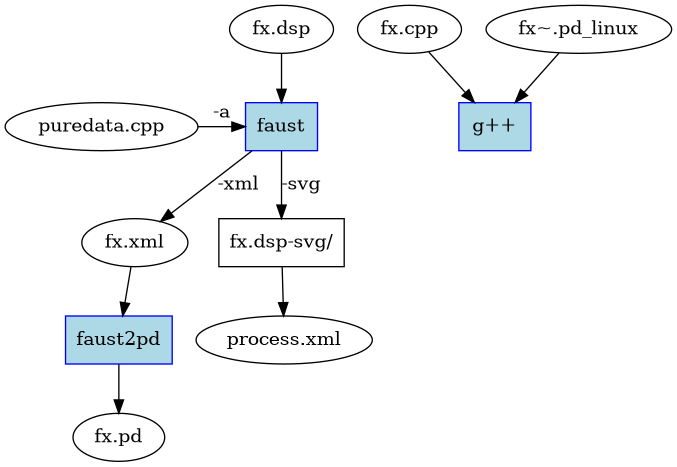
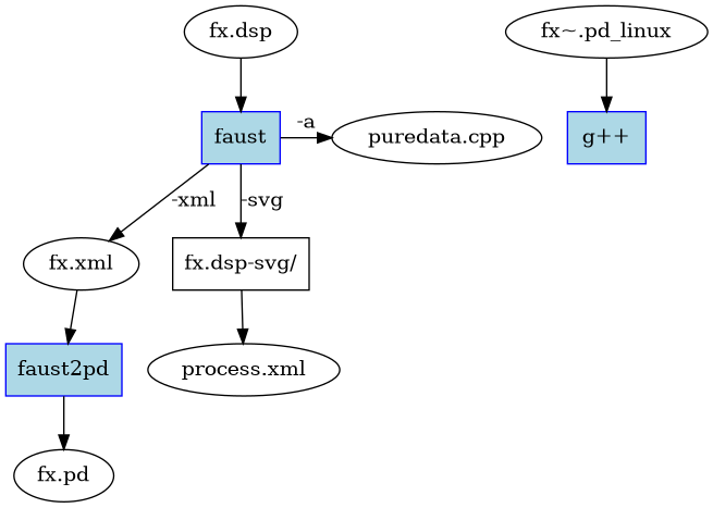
  strict digraph {
    root=dsp
    n1 [label="puredata.cpp"]
    n2 [color=blue fillcolor=lightblue label=faust shape=box style=filled]
    n3 [label="fx.xml"]
    n4 [label="fx.dsp-svg/" shape=box]
    n5 [label="fx.dsp"]
-   n6 [label="fx.cpp"]
    n7 [color=blue fillcolor=lightblue label="g++" shape=box style=filled]
    n8 [label="fx.pd"]
    n9 [color=blue fillcolor=lightblue label=faust2pd shape=box style=filled]
    n10 [label="fx~.pd_linux"]
    n11 [label="process.xml"]
    subgraph sub_1 {
      rank=same
      n1
      n2
    }
-   n1 -> n2 [label="-a"]
+   n2 -> n1 [label="-a"]
    n2 -> n3 [label="-xml"]
    n2 -> n4 [label="-svg" weight=5]
    n3 -> n9
    n4 -> n11
    n5 -> n2 [weight=10]
-   n6 -> n7 [weight=10]
    n9 -> n8
    n10 -> n7 [weight=10]
  }
